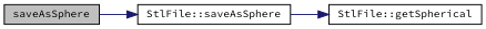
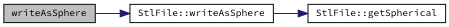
  digraph {
    fontname="Source Code Pro"
    rankdir=LR
    node [color=black fillcolor=white fontname="Source Code Pro" fontsize=10 shape=record style=filled]
    edge [color=midnightblue fontname="Source Code Pro" fontsize=10 labelfontname=Helvetica labelfontsize=10 style=solid]
-   n1 [fillcolor=grey75 fontcolor=black height=0.2 label=saveAsSphere width=0.4]
-   n2 [height=0.2 label="StlFile::saveAsSphere" width=0.4]
+   n1 [fillcolor=grey75 fontcolor=black height=0.2 label=writeAsSphere width=0.4]
+   n2 [height=0.2 label="StlFile::writeAsSphere" width=0.4]
    n3 [height=0.2 label="StlFile::getSpherical" width=0.4]
    n1 -> n2
    n2 -> n3
  }
